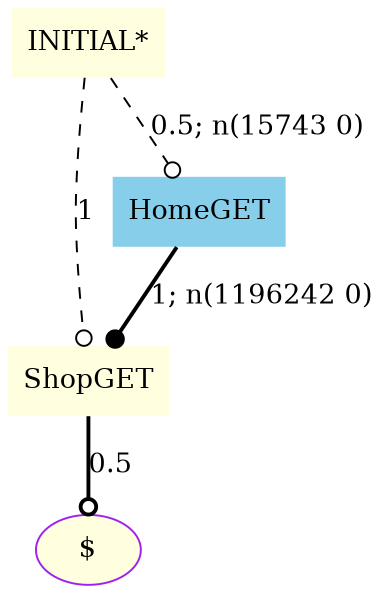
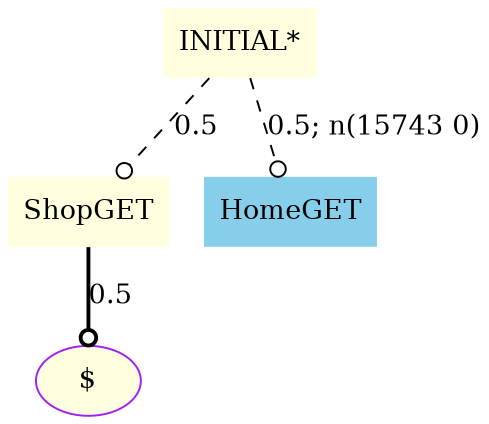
  digraph {
    node [fillcolor=lightyellow shape=none style=filled]
    edge [arrowhead=odot style=dashed]
    n1 [color=gray40 label="INITIAL*"]
    n2 [color=darkorange label=ShopGET]
    n3 [color=blue fillcolor=skyblue label=HomeGET]
    "$" [color=purple shape=ellipse]
-   n1 -> n2 [label=1]
+   n1 -> n2 [label=0.5]
    n1 -> n3 [label="0.5; n(15743 0)"]
    n2 -> "$" [label=0.5 style=bold]
-   n3 -> n2 [arrowhead=dot label="1; n(1196242 0)" style=bold]
  }
